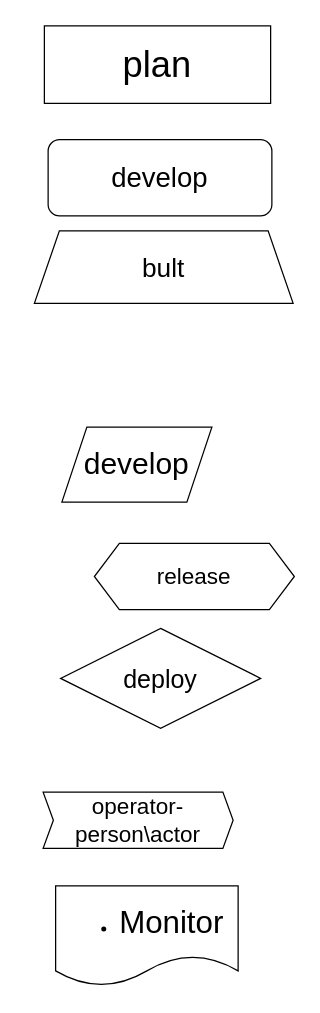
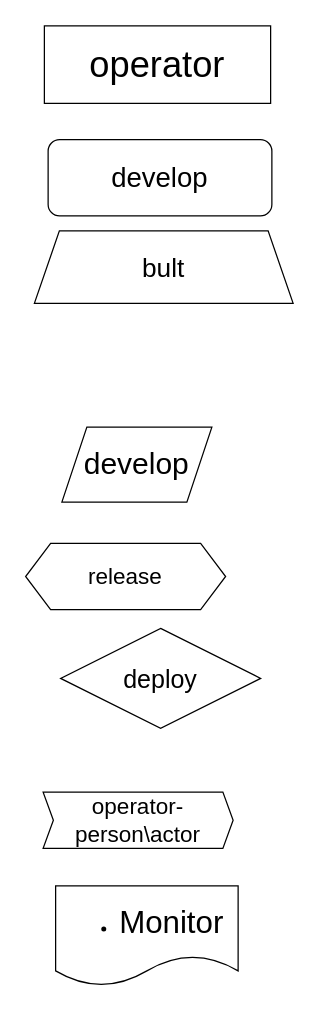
  <mxCell id="0" />
  <mxCell id="1" parent="0" />
  <mxCell id="2" value="&lt;font style=&quot;font-size: 24px; background-color: light-dark(#ffffff, var(--ge-dark-color, #121212));&quot;&gt;develop&lt;/font&gt;" style="shape=parallelogram;perimeter=parallelogramPerimeter;whiteSpace=wrap;html=1;fixedSize=1;" vertex="1" parent="1"><mxGeometry x="49" y="341" width="120" height="60" as="geometry" /></mxCell>
- <mxCell id="3" value="&lt;font style=&quot;font-size: 29px;&quot;&gt;plan&lt;/font&gt;" style="rounded=0;whiteSpace=wrap;html=1;" vertex="1" parent="1"><mxGeometry x="35" y="20" width="181" height="62" as="geometry" /></mxCell>
+ <mxCell id="3" value="&lt;font style=&quot;font-size: 29px;&quot;&gt;operator&lt;/font&gt;" style="rounded=0;whiteSpace=wrap;html=1;" vertex="1" parent="1"><mxGeometry x="35" y="20" width="181" height="62" as="geometry" /></mxCell>
  <mxCell id="4" value="&lt;font style=&quot;font-size: 22px;&quot;&gt;develop&lt;/font&gt;" style="rounded=1;whiteSpace=wrap;html=1;" vertex="1" parent="1"><mxGeometry x="38" y="111" width="179" height="61" as="geometry" /></mxCell>
  <mxCell id="5" value="&lt;font style=&quot;font-size: 21px;&quot;&gt;bult&lt;/font&gt;" style="shape=trapezoid;perimeter=trapezoidPerimeter;whiteSpace=wrap;html=1;fixedSize=1;" vertex="1" parent="1"><mxGeometry x="27" y="184" width="207" height="58" as="geometry" /></mxCell>
  <mxCell id="6" value="&lt;font style=&quot;font-size: 20px;&quot;&gt;deploy&lt;/font&gt;" style="rhombus;whiteSpace=wrap;html=1;" vertex="1" parent="1"><mxGeometry x="48" y="502" width="160" height="80" as="geometry" /></mxCell>
- <mxCell id="7" value="&lt;font style=&quot;font-size: 18px;&quot;&gt;release&lt;/font&gt;" style="shape=hexagon;perimeter=hexagonPerimeter2;whiteSpace=wrap;html=1;fixedSize=1;" vertex="1" parent="1"><mxGeometry x="75" y="434" width="160" height="53" as="geometry" /></mxCell>
+ <mxCell id="7" value="&lt;font style=&quot;font-size: 18px;&quot;&gt;release&lt;/font&gt;" style="shape=hexagon;perimeter=hexagonPerimeter2;whiteSpace=wrap;html=1;fixedSize=1;" vertex="1" parent="1"><mxGeometry x="20" y="434" width="160" height="53" as="geometry" /></mxCell>
  <mxCell id="8" value="&lt;font style=&quot;font-size: 18px;&quot;&gt;operator-person\actor&lt;/font&gt;" style="shape=step;perimeter=stepPerimeter;whiteSpace=wrap;html=1;fixedSize=1;size=8.2;" vertex="1" parent="1"><mxGeometry x="34" y="633" width="152" height="45" as="geometry" /></mxCell>
  <mxCell id="9" value="&lt;ul&gt;&lt;li&gt;&lt;font style=&quot;font-size: 25px;&quot;&gt;Monitor&lt;/font&gt;&lt;/li&gt;&lt;/ul&gt;" style="shape=document;whiteSpace=wrap;html=1;boundedLbl=1;" vertex="1" parent="1"><mxGeometry x="44" y="708" width="146" height="80" as="geometry" /></mxCell>
